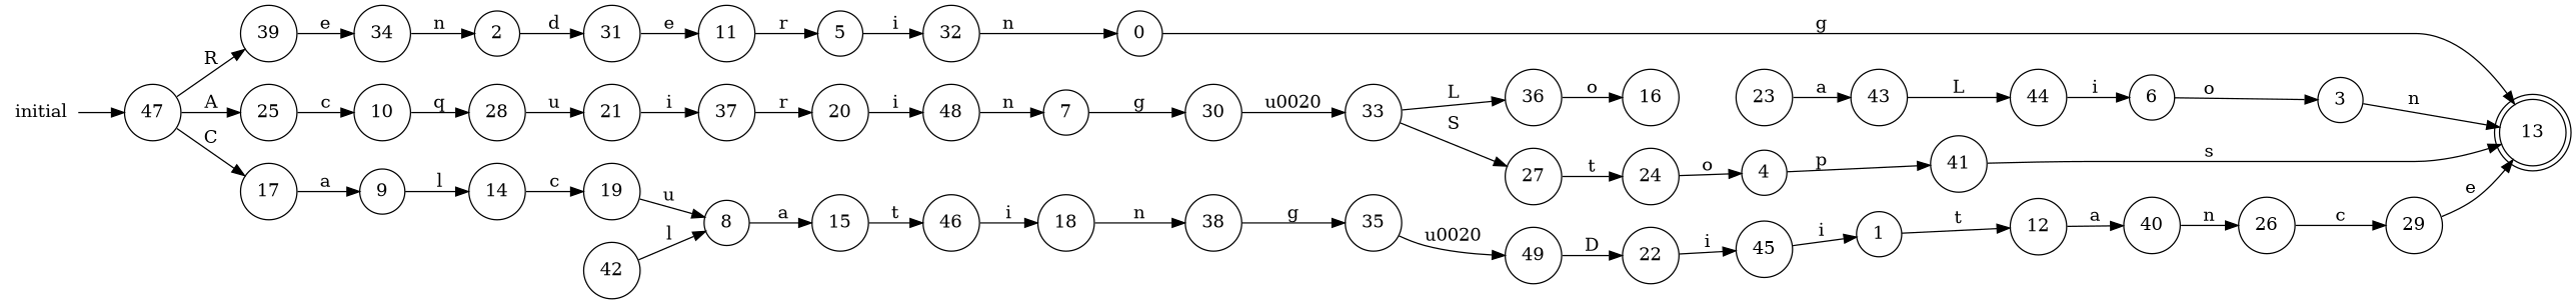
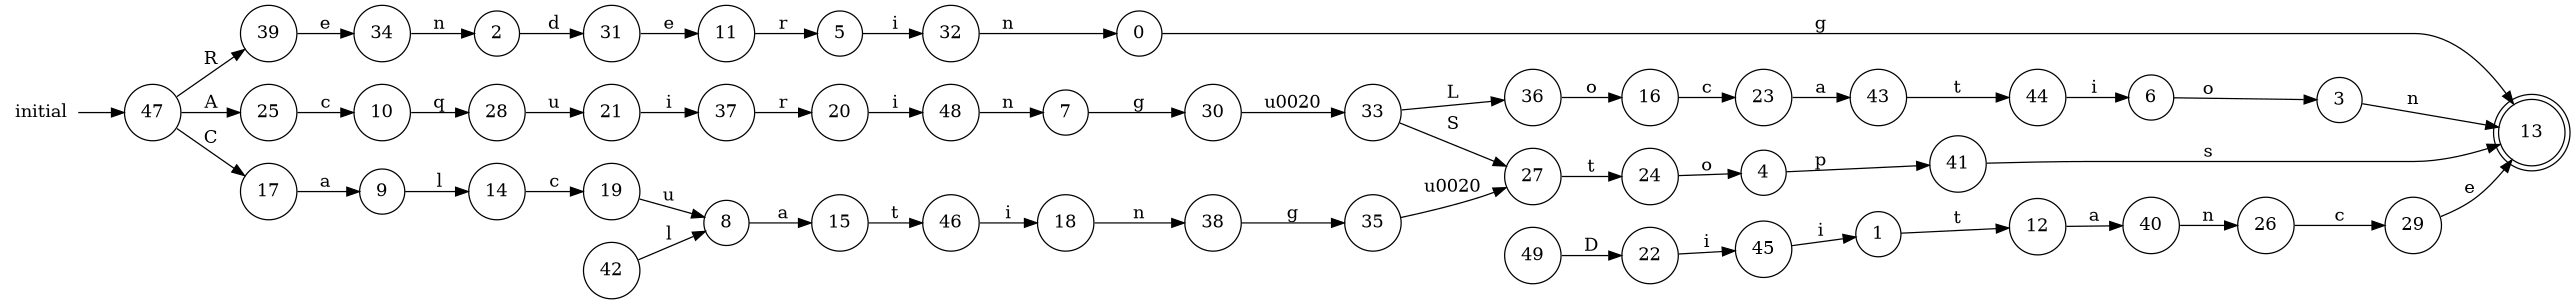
  digraph {
    rankdir=LR
    node [shape=circle]
    13 [shape=doublecircle]
    0
    1
    12
    40
    26
    2
    31
    11
    5
    3
    4
    41
    32
    6
    7
    30
    33
    27
    36
    8
    15
    46
    18
    9
    14
    19
    10
    28
    21
    37
    29
    42
    38
    16
    23
    43
    44
    17
    35
    49
    20
    48
    22
    45
    24
    25
    34
    39
    47
    initial [shape=plaintext]
    0 -> 13 [label=g]
    1 -> 12 [label=t]
    12 -> 40 [label=a]
    40 -> 26 [label=n]
    26 -> 29 [label=c]
    2 -> 31 [label=d]
    31 -> 11 [label=e]
    11 -> 5 [label=r]
    5 -> 32 [label=i]
    3 -> 13 [label=n]
    4 -> 41 [label=p]
    41 -> 13 [label=s]
    32 -> 0 [label=n]
    6 -> 3 [label=o]
    7 -> 30 [label=g]
    30 -> 33 [label="\u0020"]
    33 -> 27 [label=S]
    33 -> 36 [label=L]
    27 -> 24 [label=t]
    36 -> 16 [label=o]
    8 -> 15 [label=a]
    15 -> 46 [label=t]
    46 -> 18 [label=i]
    18 -> 38 [label=n]
    9 -> 14 [label=l]
    14 -> 19 [label=c]
    19 -> 8 [label=u]
    10 -> 28 [label=q]
    28 -> 21 [label=u]
    21 -> 37 [label=i]
    37 -> 20 [label=r]
    29 -> 13 [label=e]
    42 -> 8 [label=l]
    38 -> 35 [label=g]
+   16 -> 23 [label=c]
    23 -> 43 [label=a]
-   43 -> 44 [label=L]
+   43 -> 44 [label=t]
    44 -> 6 [label=i]
    17 -> 9 [label=a]
-   35 -> 49 [label="\u0020"]
+   35 -> 27 [label="\u0020"]
    49 -> 22 [label=D]
    20 -> 48 [label=i]
    48 -> 7 [label=n]
    22 -> 45 [label=i]
    45 -> 1 [label=i]
    24 -> 4 [label=o]
    25 -> 10 [label=c]
    34 -> 2 [label=n]
    39 -> 34 [label=e]
    47 -> 17 [label=C]
    47 -> 25 [label=A]
    47 -> 39 [label=R]
    initial -> 47
  }
